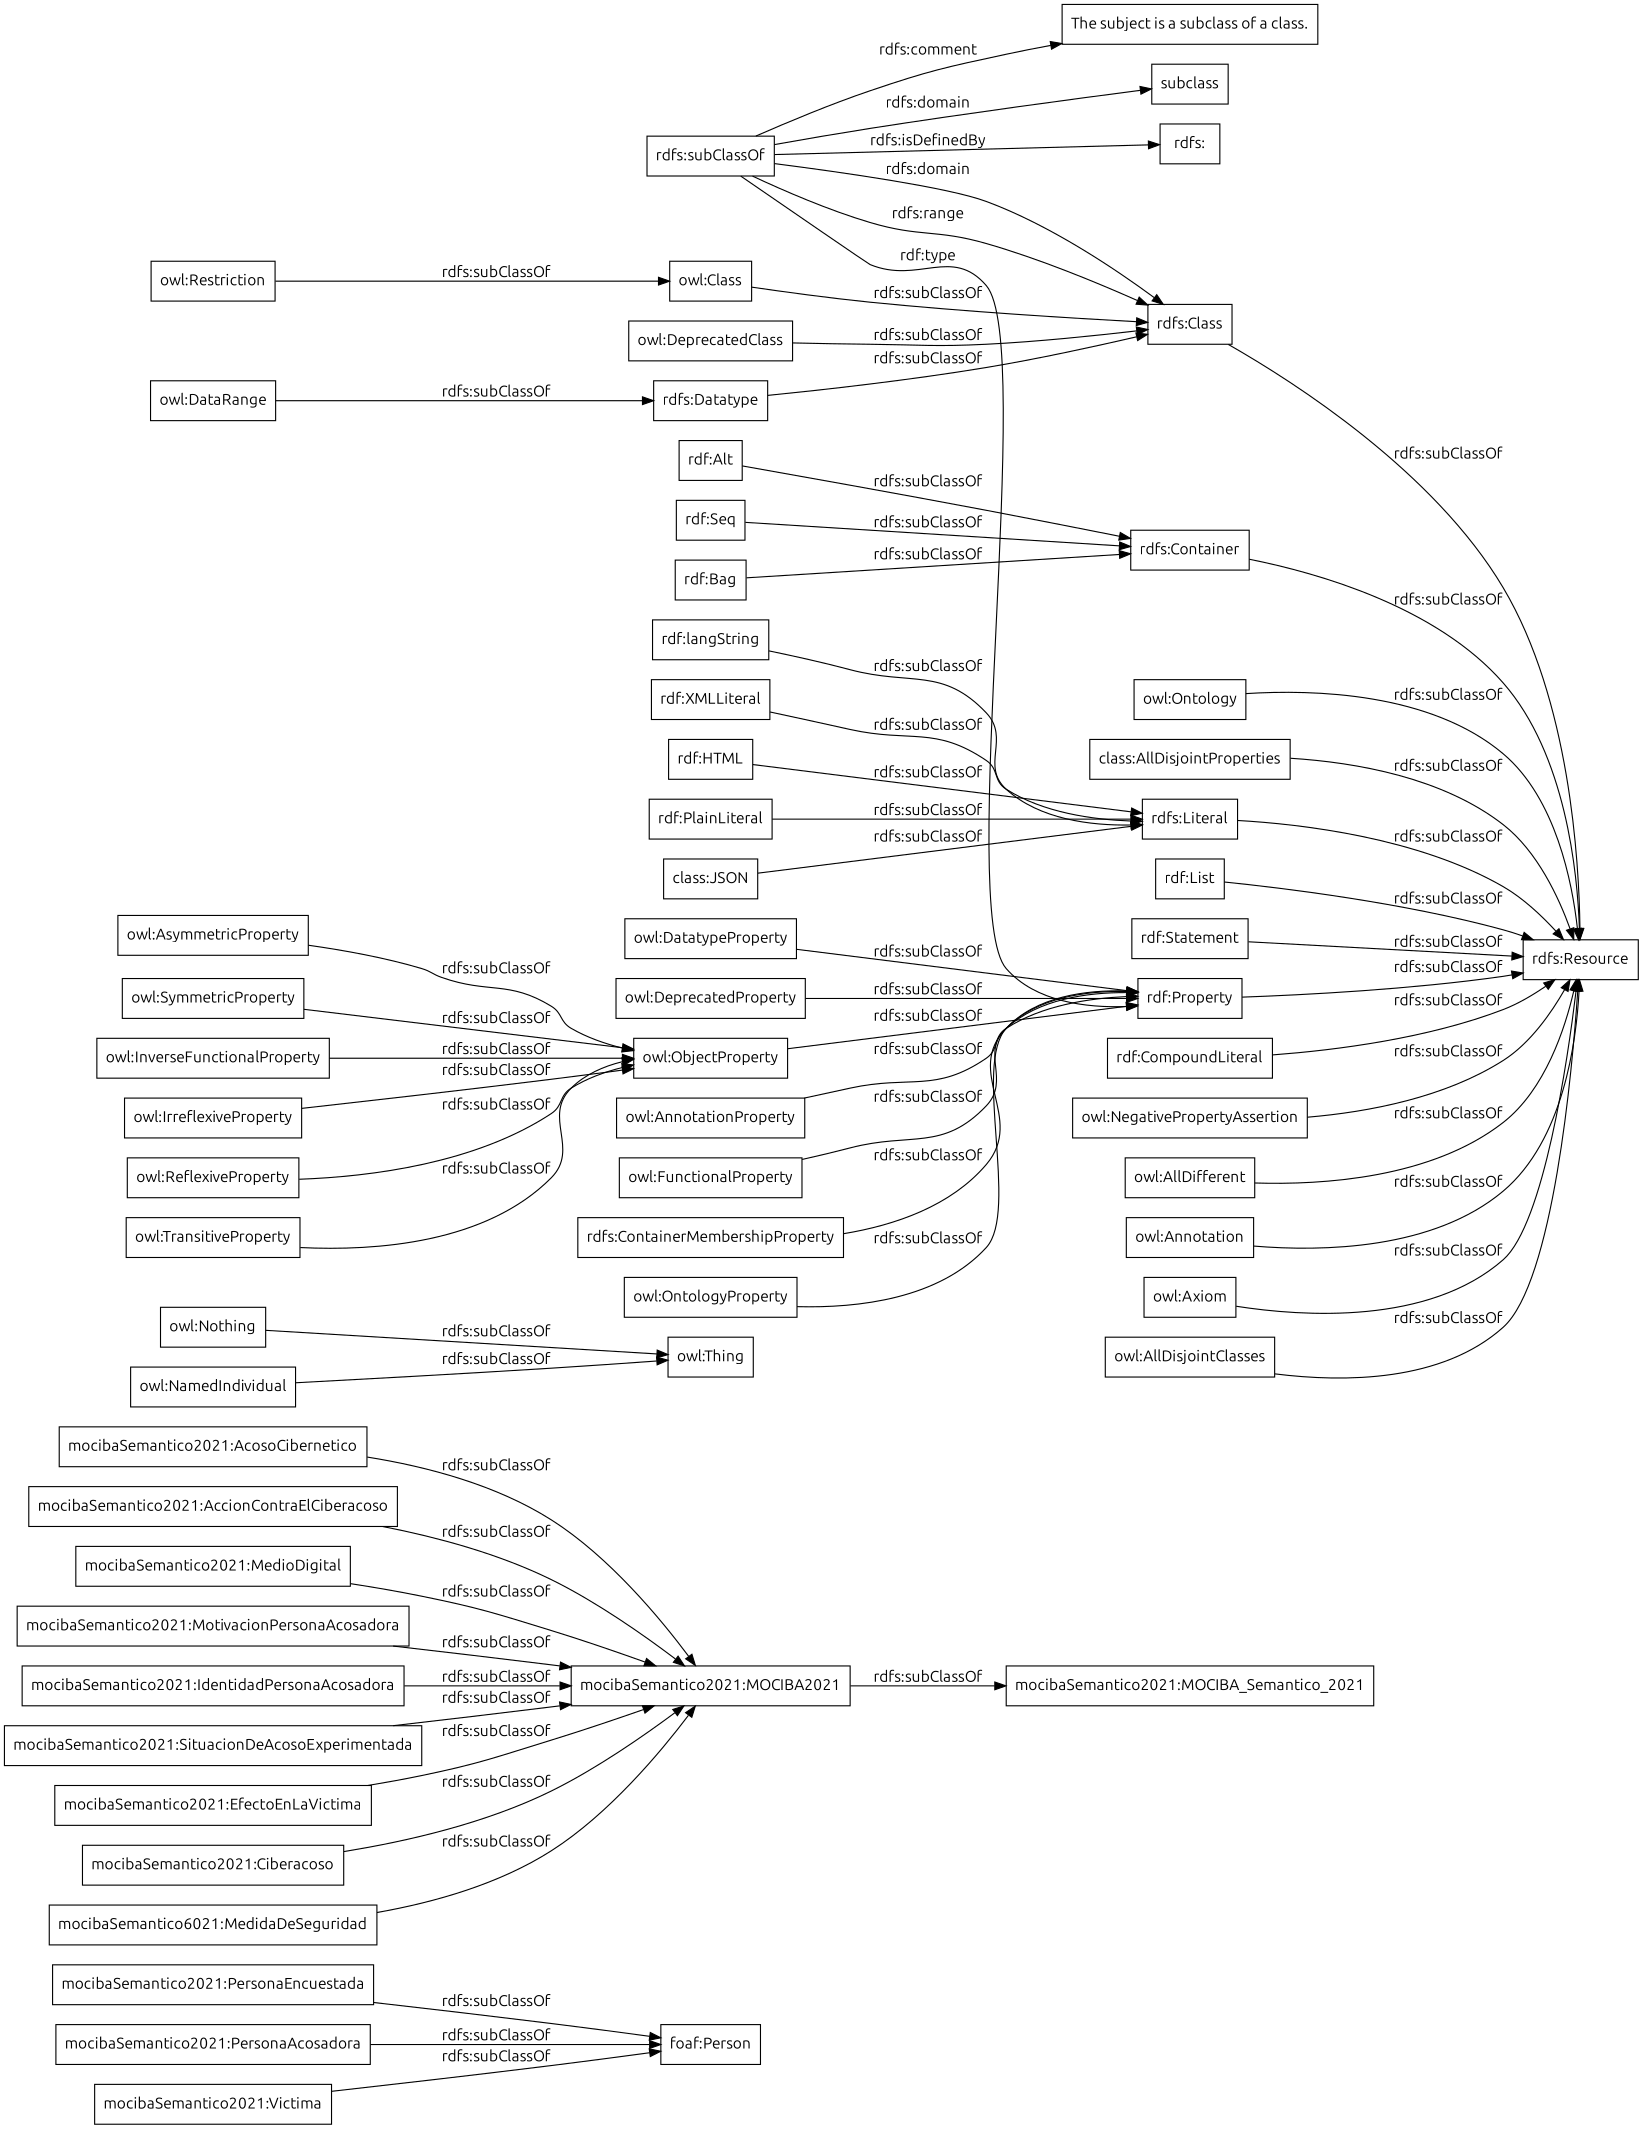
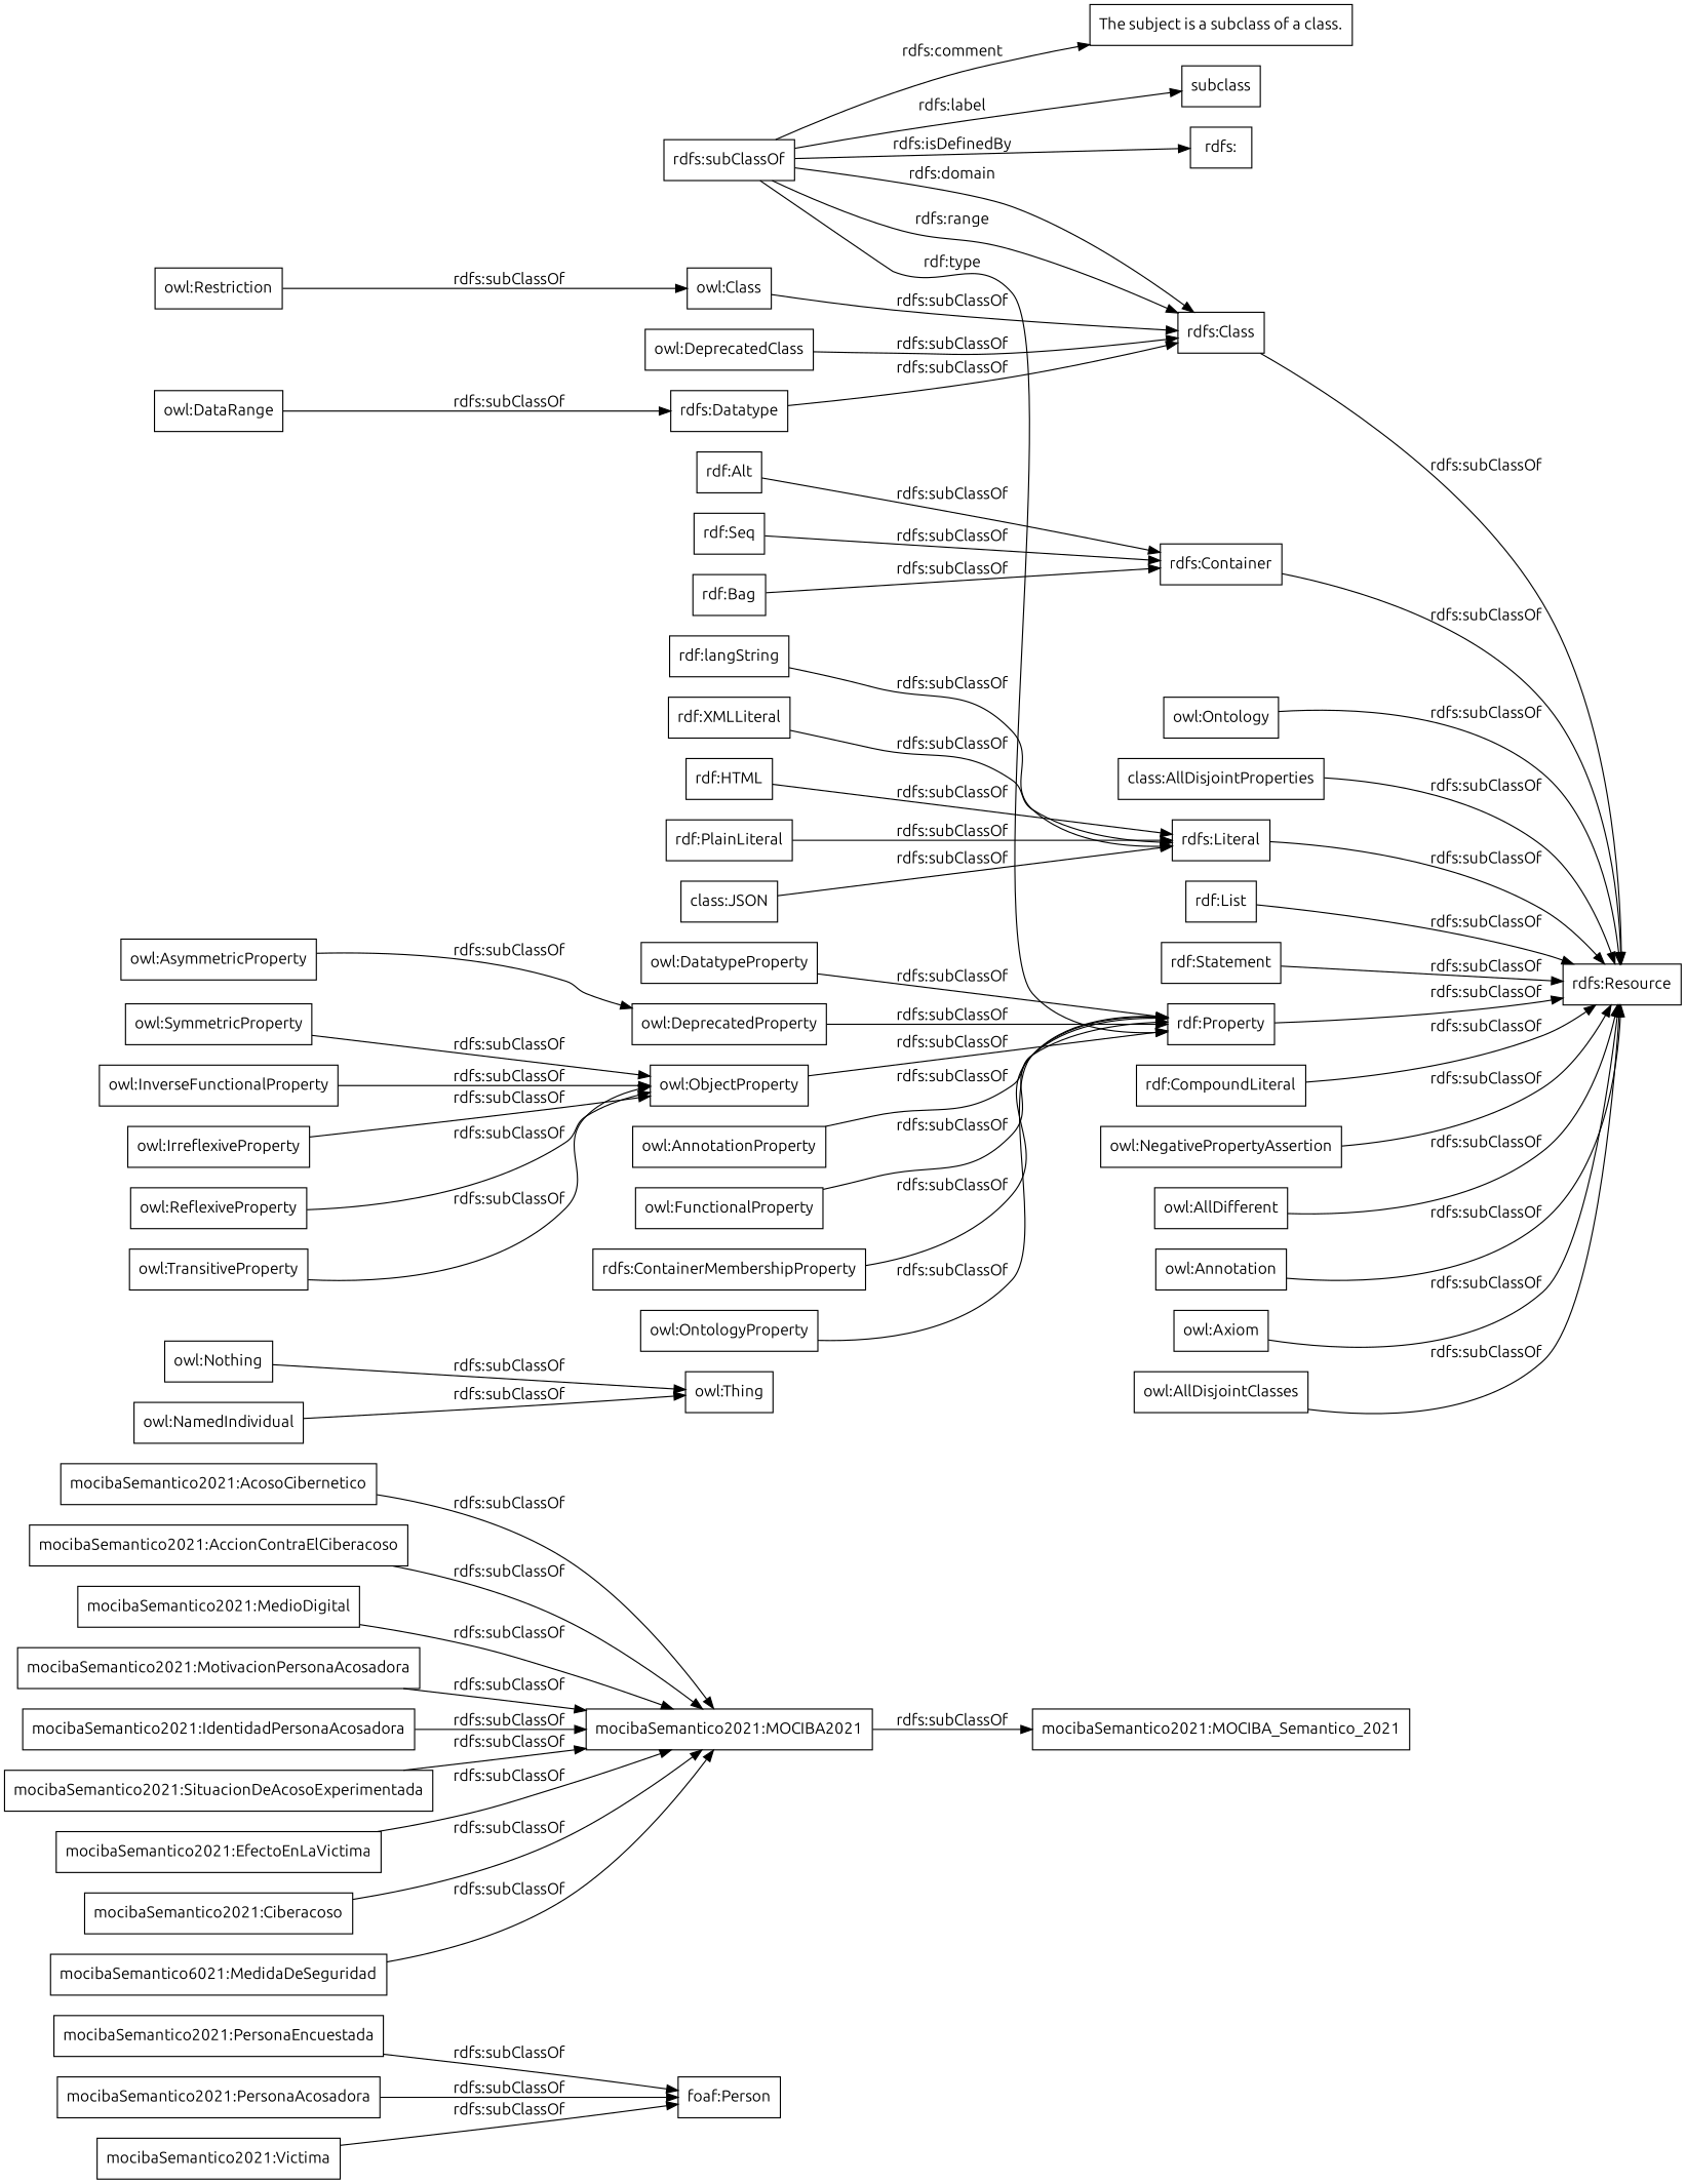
  digraph {
    fontname=Ubuntu
    rankdir=LR
    node [color=null fontname=Ubuntu shape=null]
    edge [fontname=Ubuntu]
    "mocibaSemantico2021:PersonaEncuestada" [color=black shape=rectangle]
    "foaf:Person" [color=black shape=rectangle]
    "mocibaSemantico2021:AcosoCibernetico" [color=black shape=rectangle]
    "mocibaSemantico2021:MOCIBA2021" [color=black shape=rectangle]
    "mocibaSemantico2021:MOCIBA_Semantico_2021" [color=black shape=rectangle]
    "mocibaSemantico2021:AccionContraElCiberacoso" [color=black shape=rectangle]
    "mocibaSemantico2021:MedioDigital" [color=black shape=rectangle]
    "mocibaSemantico2021:PersonaAcosadora" [color=black shape=rectangle]
    "mocibaSemantico2021:MotivacionPersonaAcosadora" [color=black shape=rectangle]
    "mocibaSemantico2021:Victima" [color=black shape=rectangle]
    "mocibaSemantico2021:IdentidadPersonaAcosadora" [color=black shape=rectangle]
    "mocibaSemantico2021:SituacionDeAcosoExperimentada" [color=black shape=rectangle]
    "mocibaSemantico2021:EfectoEnLaVictima" [color=black shape=rectangle]
    "mocibaSemantico2021:Ciberacoso" [color=black shape=rectangle]
    n15 [color=black label="mocibaSemantico6021:MedidaDeSeguridad" shape=rectangle]
    "owl:Thing" [color=black shape=rectangle]
    "owl:Nothing" [color=black shape=rectangle]
    "The subject is a subclass of a class." [color=black shape=rectangle]
    n19 [color=black label=subclass shape=rectangle]
    "rdfs:subClassOf"
    "rdf:Property"
    "rdfs:Class"
    "rdfs:"
    "rdfs:Resource"
    "owl:DatatypeProperty"
    "owl:DeprecatedProperty"
    "owl:AnnotationProperty"
    "owl:ObjectProperty"
    "owl:Ontology"
    n30 [label="class:AllDisjointProperties"]
    "rdf:Alt"
    "rdfs:Container"
    "owl:Class"
    "rdf:List"
    "owl:DeprecatedClass"
    "rdf:Statement"
    "rdf:langString"
    "rdfs:Literal"
    "rdf:Seq"
    "owl:FunctionalProperty"
    "owl:SymmetricProperty"
    "owl:NamedIndividual"
    "rdfs:ContainerMembershipProperty"
    "rdf:XMLLiteral"
    "rdf:CompoundLiteral"
    "owl:DataRange"
    "rdfs:Datatype"
    "owl:InverseFunctionalProperty"
    "rdf:HTML"
    "owl:NegativePropertyAssertion"
    "owl:AllDifferent"
    "owl:IrreflexiveProperty"
    "rdf:Bag"
    "owl:AsymmetricProperty"
    "owl:Annotation"
    "owl:Axiom"
    "owl:OntologyProperty"
    "owl:ReflexiveProperty"
    "owl:AllDisjointClasses"
    "owl:TransitiveProperty"
    "rdf:PlainLiteral"
    "owl:Restriction"
    n63 [label="class:JSON"]
    "mocibaSemantico2021:PersonaEncuestada" -> "foaf:Person" [label="rdfs:subClassOf"]
    "mocibaSemantico2021:AcosoCibernetico" -> "mocibaSemantico2021:MOCIBA2021" [label="rdfs:subClassOf"]
    "mocibaSemantico2021:MOCIBA2021" -> "mocibaSemantico2021:MOCIBA_Semantico_2021" [label="rdfs:subClassOf"]
    "mocibaSemantico2021:AccionContraElCiberacoso" -> "mocibaSemantico2021:MOCIBA2021" [label="rdfs:subClassOf"]
    "mocibaSemantico2021:MedioDigital" -> "mocibaSemantico2021:MOCIBA2021" [label="rdfs:subClassOf"]
    "mocibaSemantico2021:PersonaAcosadora" -> "foaf:Person" [label="rdfs:subClassOf"]
    "mocibaSemantico2021:MotivacionPersonaAcosadora" -> "mocibaSemantico2021:MOCIBA2021" [label="rdfs:subClassOf"]
    "mocibaSemantico2021:Victima" -> "foaf:Person" [label="rdfs:subClassOf"]
    "mocibaSemantico2021:IdentidadPersonaAcosadora" -> "mocibaSemantico2021:MOCIBA2021" [label="rdfs:subClassOf"]
    "mocibaSemantico2021:SituacionDeAcosoExperimentada" -> "mocibaSemantico2021:MOCIBA2021" [label="rdfs:subClassOf"]
    "mocibaSemantico2021:EfectoEnLaVictima" -> "mocibaSemantico2021:MOCIBA2021" [label="rdfs:subClassOf"]
    "mocibaSemantico2021:Ciberacoso" -> "mocibaSemantico2021:MOCIBA2021" [label="rdfs:subClassOf"]
    n15 -> "mocibaSemantico2021:MOCIBA2021" [label="rdfs:subClassOf"]
    "owl:Nothing" -> "owl:Thing" [label="rdfs:subClassOf"]
    "rdfs:subClassOf" -> "The subject is a subclass of a class." [label="rdfs:comment"]
-   "rdfs:subClassOf" -> n19 [label="rdfs:domain"]
+   "rdfs:subClassOf" -> n19 [label="rdfs:label"]
    "rdfs:subClassOf" -> "rdf:Property" [label="rdf:type"]
    "rdfs:subClassOf" -> "rdfs:Class" [label="rdfs:domain"]
    "rdfs:subClassOf" -> "rdfs:Class" [label="rdfs:range"]
    "rdfs:subClassOf" -> "rdfs:" [label="rdfs:isDefinedBy"]
    "rdf:Property" -> "rdfs:Resource" [label="rdfs:subClassOf"]
    "rdfs:Class" -> "rdfs:Resource" [label="rdfs:subClassOf"]
    "owl:DatatypeProperty" -> "rdf:Property" [label="rdfs:subClassOf"]
    "owl:DeprecatedProperty" -> "rdf:Property" [label="rdfs:subClassOf"]
    "owl:AnnotationProperty" -> "rdf:Property" [label="rdfs:subClassOf"]
    "owl:ObjectProperty" -> "rdf:Property" [label="rdfs:subClassOf"]
    "owl:Ontology" -> "rdfs:Resource" [label="rdfs:subClassOf"]
    n30 -> "rdfs:Resource" [label="rdfs:subClassOf"]
    "rdf:Alt" -> "rdfs:Container" [label="rdfs:subClassOf"]
    "rdfs:Container" -> "rdfs:Resource" [label="rdfs:subClassOf"]
    "owl:Class" -> "rdfs:Class" [label="rdfs:subClassOf"]
    "rdf:List" -> "rdfs:Resource" [label="rdfs:subClassOf"]
    "owl:DeprecatedClass" -> "rdfs:Class" [label="rdfs:subClassOf"]
    "rdf:Statement" -> "rdfs:Resource" [label="rdfs:subClassOf"]
    "rdf:langString" -> "rdfs:Literal" [label="rdfs:subClassOf"]
    "rdfs:Literal" -> "rdfs:Resource" [label="rdfs:subClassOf"]
    "rdf:Seq" -> "rdfs:Container" [label="rdfs:subClassOf"]
    "owl:FunctionalProperty" -> "rdf:Property" [label="rdfs:subClassOf"]
    "owl:SymmetricProperty" -> "owl:ObjectProperty" [label="rdfs:subClassOf"]
    "owl:NamedIndividual" -> "owl:Thing" [label="rdfs:subClassOf"]
    "rdfs:ContainerMembershipProperty" -> "rdf:Property" [label="rdfs:subClassOf"]
    "rdf:XMLLiteral" -> "rdfs:Literal" [label="rdfs:subClassOf"]
    "rdf:CompoundLiteral" -> "rdfs:Resource" [label="rdfs:subClassOf"]
    "owl:DataRange" -> "rdfs:Datatype" [label="rdfs:subClassOf"]
    "rdfs:Datatype" -> "rdfs:Class" [label="rdfs:subClassOf"]
    "owl:InverseFunctionalProperty" -> "owl:ObjectProperty" [label="rdfs:subClassOf"]
    "rdf:HTML" -> "rdfs:Literal" [label="rdfs:subClassOf"]
    "owl:NegativePropertyAssertion" -> "rdfs:Resource" [label="rdfs:subClassOf"]
    "owl:AllDifferent" -> "rdfs:Resource" [label="rdfs:subClassOf"]
    "owl:IrreflexiveProperty" -> "owl:ObjectProperty" [label="rdfs:subClassOf"]
    "rdf:Bag" -> "rdfs:Container" [label="rdfs:subClassOf"]
-   "owl:AsymmetricProperty" -> "owl:ObjectProperty" [label="rdfs:subClassOf"]
+   "owl:AsymmetricProperty" -> "owl:DeprecatedProperty" [label="rdfs:subClassOf"]
    "owl:Annotation" -> "rdfs:Resource" [label="rdfs:subClassOf"]
    "owl:Axiom" -> "rdfs:Resource" [label="rdfs:subClassOf"]
    "owl:OntologyProperty" -> "rdf:Property" [label="rdfs:subClassOf"]
    "owl:ReflexiveProperty" -> "owl:ObjectProperty" [label="rdfs:subClassOf"]
    "owl:AllDisjointClasses" -> "rdfs:Resource" [label="rdfs:subClassOf"]
    "owl:TransitiveProperty" -> "owl:ObjectProperty" [label="rdfs:subClassOf"]
    "rdf:PlainLiteral" -> "rdfs:Literal" [label="rdfs:subClassOf"]
    "owl:Restriction" -> "owl:Class" [label="rdfs:subClassOf"]
    n63 -> "rdfs:Literal" [label="rdfs:subClassOf"]
  }
